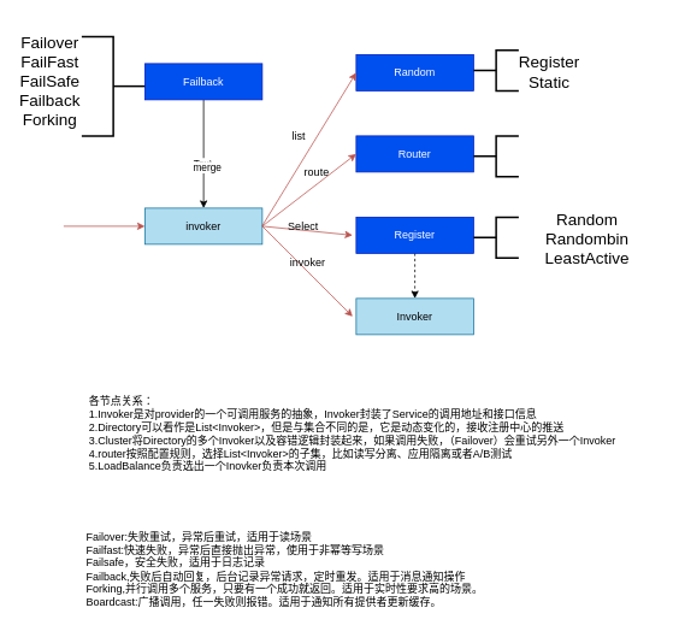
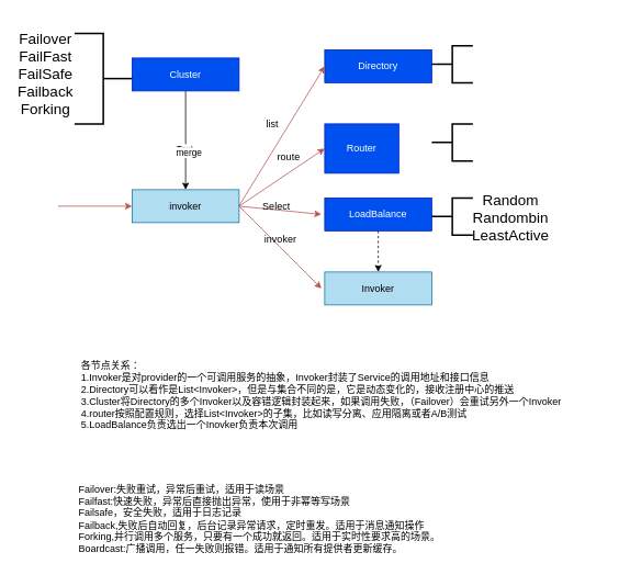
  <mxCell id="0" />
  <mxCell id="1" parent="0" />
  <mxCell id="2" style="edgeStyle=none;rounded=0;orthogonalLoop=1;jettySize=auto;html=1;exitX=0.5;exitY=1;exitDx=0;exitDy=0;" edge="1" parent="1" source="5" target="8"><mxGeometry relative="1" as="geometry" /></mxCell>
  <mxCell id="3" value="Text" style="edgeLabel;html=1;align=center;verticalAlign=middle;resizable=0;points=[];" vertex="1" connectable="0" parent="2"><mxGeometry x="0.167" y="-2" relative="1" as="geometry"><mxPoint as="offset" /></mxGeometry></mxCell>
  <mxCell id="4" value="merge" style="edgeLabel;html=1;align=center;verticalAlign=middle;resizable=0;points=[];" vertex="1" connectable="0" parent="2"><mxGeometry x="0.233" y="3" relative="1" as="geometry"><mxPoint as="offset" /></mxGeometry></mxCell>
- <mxCell id="5" value="Failback" style="rounded=0;whiteSpace=wrap;html=1;fillColor=#0050ef;strokeColor=#001DBC;fontColor=#ffffff;" vertex="1" parent="1"><mxGeometry x="160" y="70" width="130" height="40" as="geometry" /></mxCell>
+ <mxCell id="5" value="Cluster" style="rounded=0;whiteSpace=wrap;html=1;fillColor=#0050ef;strokeColor=#001DBC;fontColor=#ffffff;" vertex="1" parent="1"><mxGeometry x="160" y="70" width="130" height="40" as="geometry" /></mxCell>
  <mxCell id="6" value="" style="strokeWidth=2;html=1;shape=mxgraph.flowchart.annotation_2;align=left;labelPosition=right;pointerEvents=1;direction=west;" vertex="1" parent="1"><mxGeometry x="90" y="40" width="70" height="110" as="geometry" /></mxCell>
  <mxCell id="7" value="&lt;font style=&quot;font-size: 18px&quot;&gt;&lt;font&gt;Failover&lt;br&gt;&lt;/font&gt;FailFast&lt;br&gt;FailSafe&lt;br&gt;Failback&lt;br&gt;Forking&lt;/font&gt;" style="text;html=1;strokeColor=none;fillColor=none;align=center;verticalAlign=middle;whiteSpace=wrap;rounded=0;" vertex="1" parent="1"><mxGeometry x="20" y="20" width="70" height="140" as="geometry" /></mxCell>
  <mxCell id="8" value="invoker" style="rounded=0;whiteSpace=wrap;html=1;fillColor=#b1ddf0;strokeColor=#10739e;" vertex="1" parent="1"><mxGeometry x="160" y="230" width="130" height="40" as="geometry" /></mxCell>
- <mxCell id="9" value="Random" style="rounded=0;whiteSpace=wrap;html=1;fillColor=#0050ef;strokeColor=#001DBC;fontColor=#ffffff;" vertex="1" parent="1"><mxGeometry x="394" y="60" width="130" height="40" as="geometry" /></mxCell>
- <mxCell id="10" value="Router" style="rounded=0;whiteSpace=wrap;html=1;fillColor=#0050ef;strokeColor=#001DBC;fontColor=#ffffff;" vertex="1" parent="1"><mxGeometry x="394" y="150" width="130" height="40" as="geometry" /></mxCell>
+ <mxCell id="9" value="Directory" style="rounded=0;whiteSpace=wrap;html=1;fillColor=#0050ef;strokeColor=#001DBC;fontColor=#ffffff;" vertex="1" parent="1"><mxGeometry x="394" y="60" width="130" height="40" as="geometry" /></mxCell>
+ <mxCell id="10" value="Router" style="rounded=0;whiteSpace=wrap;html=1;fillColor=#0050ef;strokeColor=#001DBC;fontColor=#ffffff;" vertex="1" parent="1"><mxGeometry x="394" y="150" width="90" height="60" as="geometry" /></mxCell>
  <mxCell id="11" style="edgeStyle=none;rounded=0;orthogonalLoop=1;jettySize=auto;html=1;exitX=0.5;exitY=1;exitDx=0;exitDy=0;entryX=0.5;entryY=0;entryDx=0;entryDy=0;dashed=1;" edge="1" parent="1" source="12" target="13"><mxGeometry relative="1" as="geometry" /></mxCell>
- <mxCell id="12" value="Register" style="rounded=0;whiteSpace=wrap;html=1;fillColor=#0050ef;strokeColor=#001DBC;fontColor=#ffffff;" vertex="1" parent="1"><mxGeometry x="394" y="240" width="130" height="40" as="geometry" /></mxCell>
+ <mxCell id="12" value="LoadBalance" style="rounded=0;whiteSpace=wrap;html=1;fillColor=#0050ef;strokeColor=#001DBC;fontColor=#ffffff;" vertex="1" parent="1"><mxGeometry x="394" y="240" width="130" height="40" as="geometry" /></mxCell>
  <mxCell id="13" value="Invoker" style="rounded=0;whiteSpace=wrap;html=1;fillColor=#b1ddf0;strokeColor=#10739e;fontColor=#000000;" vertex="1" parent="1"><mxGeometry x="394" y="330" width="130" height="40" as="geometry" /></mxCell>
  <mxCell id="14" value="" style="endArrow=classic;html=1;entryX=0;entryY=0.5;entryDx=0;entryDy=0;gradientColor=#ea6b66;fillColor=#f8cecc;strokeColor=#b85450;" edge="1" parent="1" target="8"><mxGeometry width="50" height="50" relative="1" as="geometry"><mxPoint x="70" y="250" as="sourcePoint" /><mxPoint x="170" y="240" as="targetPoint" /></mxGeometry></mxCell>
  <mxCell id="15" value="" style="endArrow=classic;html=1;entryX=0;entryY=0.5;entryDx=0;entryDy=0;gradientColor=#ea6b66;fillColor=#f8cecc;strokeColor=#b85450;" edge="1" parent="1" target="9"><mxGeometry width="50" height="50" relative="1" as="geometry"><mxPoint x="290" y="249.5" as="sourcePoint" /><mxPoint x="380" y="249.5" as="targetPoint" /></mxGeometry></mxCell>
  <mxCell id="16" value="" style="strokeWidth=2;html=1;shape=mxgraph.flowchart.annotation_2;align=left;labelPosition=right;pointerEvents=1;" vertex="1" parent="1"><mxGeometry x="524" y="55" width="50" height="45" as="geometry" /></mxCell>
- <mxCell id="17" value="&lt;font style=&quot;font-size: 18px&quot;&gt;Register&lt;br&gt;Static&lt;/font&gt;" style="text;html=1;strokeColor=none;fillColor=none;align=center;verticalAlign=middle;whiteSpace=wrap;rounded=0;" vertex="1" parent="1"><mxGeometry x="580" y="45" width="56" height="70" as="geometry" /></mxCell>
  <mxCell id="18" value="" style="endArrow=classic;html=1;entryX=0;entryY=0.5;entryDx=0;entryDy=0;gradientColor=#ea6b66;fillColor=#f8cecc;strokeColor=#b85450;" edge="1" parent="1" target="10"><mxGeometry width="50" height="50" relative="1" as="geometry"><mxPoint x="290" y="250" as="sourcePoint" /><mxPoint x="404" y="90" as="targetPoint" /></mxGeometry></mxCell>
  <mxCell id="19" value="" style="endArrow=classic;html=1;gradientColor=#ea6b66;fillColor=#f8cecc;strokeColor=#b85450;" edge="1" parent="1"><mxGeometry width="50" height="50" relative="1" as="geometry"><mxPoint x="290" y="250" as="sourcePoint" /><mxPoint x="390" y="260" as="targetPoint" /></mxGeometry></mxCell>
  <mxCell id="20" value="" style="endArrow=classic;html=1;gradientColor=#ea6b66;fillColor=#f8cecc;strokeColor=#b85450;exitX=1;exitY=0.5;exitDx=0;exitDy=0;" edge="1" parent="1" source="8"><mxGeometry width="50" height="50" relative="1" as="geometry"><mxPoint x="300" y="260" as="sourcePoint" /><mxPoint x="390" y="350" as="targetPoint" /></mxGeometry></mxCell>
  <mxCell id="21" value="list" style="text;html=1;align=center;verticalAlign=middle;resizable=0;points=[];autosize=1;strokeColor=none;fillColor=none;" vertex="1" parent="1"><mxGeometry x="315" y="140" width="30" height="20" as="geometry" /></mxCell>
  <mxCell id="22" value="route" style="text;html=1;align=center;verticalAlign=middle;resizable=0;points=[];autosize=1;strokeColor=none;fillColor=none;" vertex="1" parent="1"><mxGeometry x="330" y="180" width="40" height="20" as="geometry" /></mxCell>
  <mxCell id="23" value="Select" style="text;html=1;align=center;verticalAlign=middle;resizable=0;points=[];autosize=1;strokeColor=none;fillColor=none;" vertex="1" parent="1"><mxGeometry x="310" y="240" width="50" height="20" as="geometry" /></mxCell>
  <mxCell id="24" value="invoker" style="text;html=1;align=center;verticalAlign=middle;resizable=0;points=[];autosize=1;strokeColor=none;fillColor=none;" vertex="1" parent="1"><mxGeometry x="315" y="280" width="50" height="20" as="geometry" /></mxCell>
  <mxCell id="25" value="" style="strokeWidth=2;html=1;shape=mxgraph.flowchart.annotation_2;align=left;labelPosition=right;pointerEvents=1;" vertex="1" parent="1"><mxGeometry x="524" y="150" width="50" height="45" as="geometry" /></mxCell>
  <mxCell id="26" value="" style="strokeWidth=2;html=1;shape=mxgraph.flowchart.annotation_2;align=left;labelPosition=right;pointerEvents=1;" vertex="1" parent="1"><mxGeometry x="524" y="240" width="50" height="45" as="geometry" /></mxCell>
- <mxCell id="27" value="&lt;span style=&quot;font-size: 18px&quot;&gt;Random&lt;br&gt;Randombin&lt;br&gt;LeastActive&lt;br&gt;&lt;/span&gt;" style="text;html=1;strokeColor=none;fillColor=none;align=center;verticalAlign=middle;whiteSpace=wrap;rounded=0;" vertex="1" parent="1"><mxGeometry x="610" y="230" width="80" height="70" as="geometry" /></mxCell>
+ <mxCell id="27" value="&lt;span style=&quot;font-size: 18px&quot;&gt;Random&lt;br&gt;Randombin&lt;br&gt;LeastActive&lt;br&gt;&lt;/span&gt;" style="text;html=1;strokeColor=none;fillColor=none;align=center;verticalAlign=middle;whiteSpace=wrap;rounded=0;" vertex="1" parent="1"><mxGeometry x="580" y="230" width="80" height="70" as="geometry" /></mxCell>
  <mxCell id="28" value="&lt;div style=&quot;text-align: left&quot;&gt;&lt;span&gt;各节点关系：&lt;/span&gt;&lt;/div&gt;&lt;font style=&quot;font-size: 12px&quot;&gt;&lt;div style=&quot;text-align: left&quot;&gt;&lt;span&gt;1.Invoker是对provider的一个可调用服务的抽象，Invoker封装了Service的调用地址和接口信息&lt;/span&gt;&lt;/div&gt;&lt;div style=&quot;text-align: left&quot;&gt;&lt;span&gt;2.Directory可以看作是List&amp;lt;Invoker&amp;gt;，但是与集合不同的是，它是动态变化的，接收注册中心的推送&lt;/span&gt;&lt;/div&gt;&lt;div style=&quot;text-align: left&quot;&gt;&lt;span&gt;3.Cluster将Directory的多个Invoker以及容错逻辑封装起来，如果调用失败，（Failover）会重试另外一个Invoker&lt;/span&gt;&lt;/div&gt;&lt;div style=&quot;text-align: left&quot;&gt;&lt;span&gt;4.router按照配置规则，选择List&amp;lt;Invoker&amp;gt;的子集，比如读写分离、应用隔离或者A/B测试&lt;/span&gt;&lt;/div&gt;&lt;div style=&quot;text-align: left&quot;&gt;&lt;span&gt;5.LoadBalance负责选出一个Inovker负责本次调用&lt;/span&gt;&lt;/div&gt;&lt;/font&gt;" style="text;html=1;strokeColor=none;fillColor=none;align=center;verticalAlign=middle;whiteSpace=wrap;rounded=0;" vertex="1" parent="1"><mxGeometry x="50" y="430" width="680" height="100" as="geometry" /></mxCell>
  <mxCell id="29" value="&lt;div style=&quot;text-align: left&quot;&gt;&lt;span&gt;Failover:失败重试，异常后重试，适用于读场景&lt;/span&gt;&lt;/div&gt;&lt;div style=&quot;text-align: left&quot;&gt;&lt;span&gt;Failfast:快速失败，异常后直接抛出异常，使用于非幂等写场景&lt;/span&gt;&lt;/div&gt;&lt;div style=&quot;text-align: left&quot;&gt;&lt;span&gt;Failsafe，安全失败，适用于日志记录&lt;/span&gt;&lt;/div&gt;&lt;div style=&quot;text-align: left&quot;&gt;&lt;span&gt;Failback,失败后自动回复，后台记录异常请求，定时重发。适用于消息通知操作&lt;/span&gt;&lt;/div&gt;&lt;div style=&quot;text-align: left&quot;&gt;&lt;span&gt;Forking,并行调用多个服务，只要有一个成功就返回。适用于实时性要求高的场景。&lt;/span&gt;&lt;/div&gt;&lt;div style=&quot;text-align: left&quot;&gt;&lt;span&gt;Boardcast:广播调用，任一失败则报错。适用于通知所有提供者更新缓存。&lt;/span&gt;&lt;/div&gt;" style="text;html=1;strokeColor=none;fillColor=none;align=center;verticalAlign=middle;whiteSpace=wrap;rounded=0;" vertex="1" parent="1"><mxGeometry x="20" y="570" width="590" height="120" as="geometry" /></mxCell>
